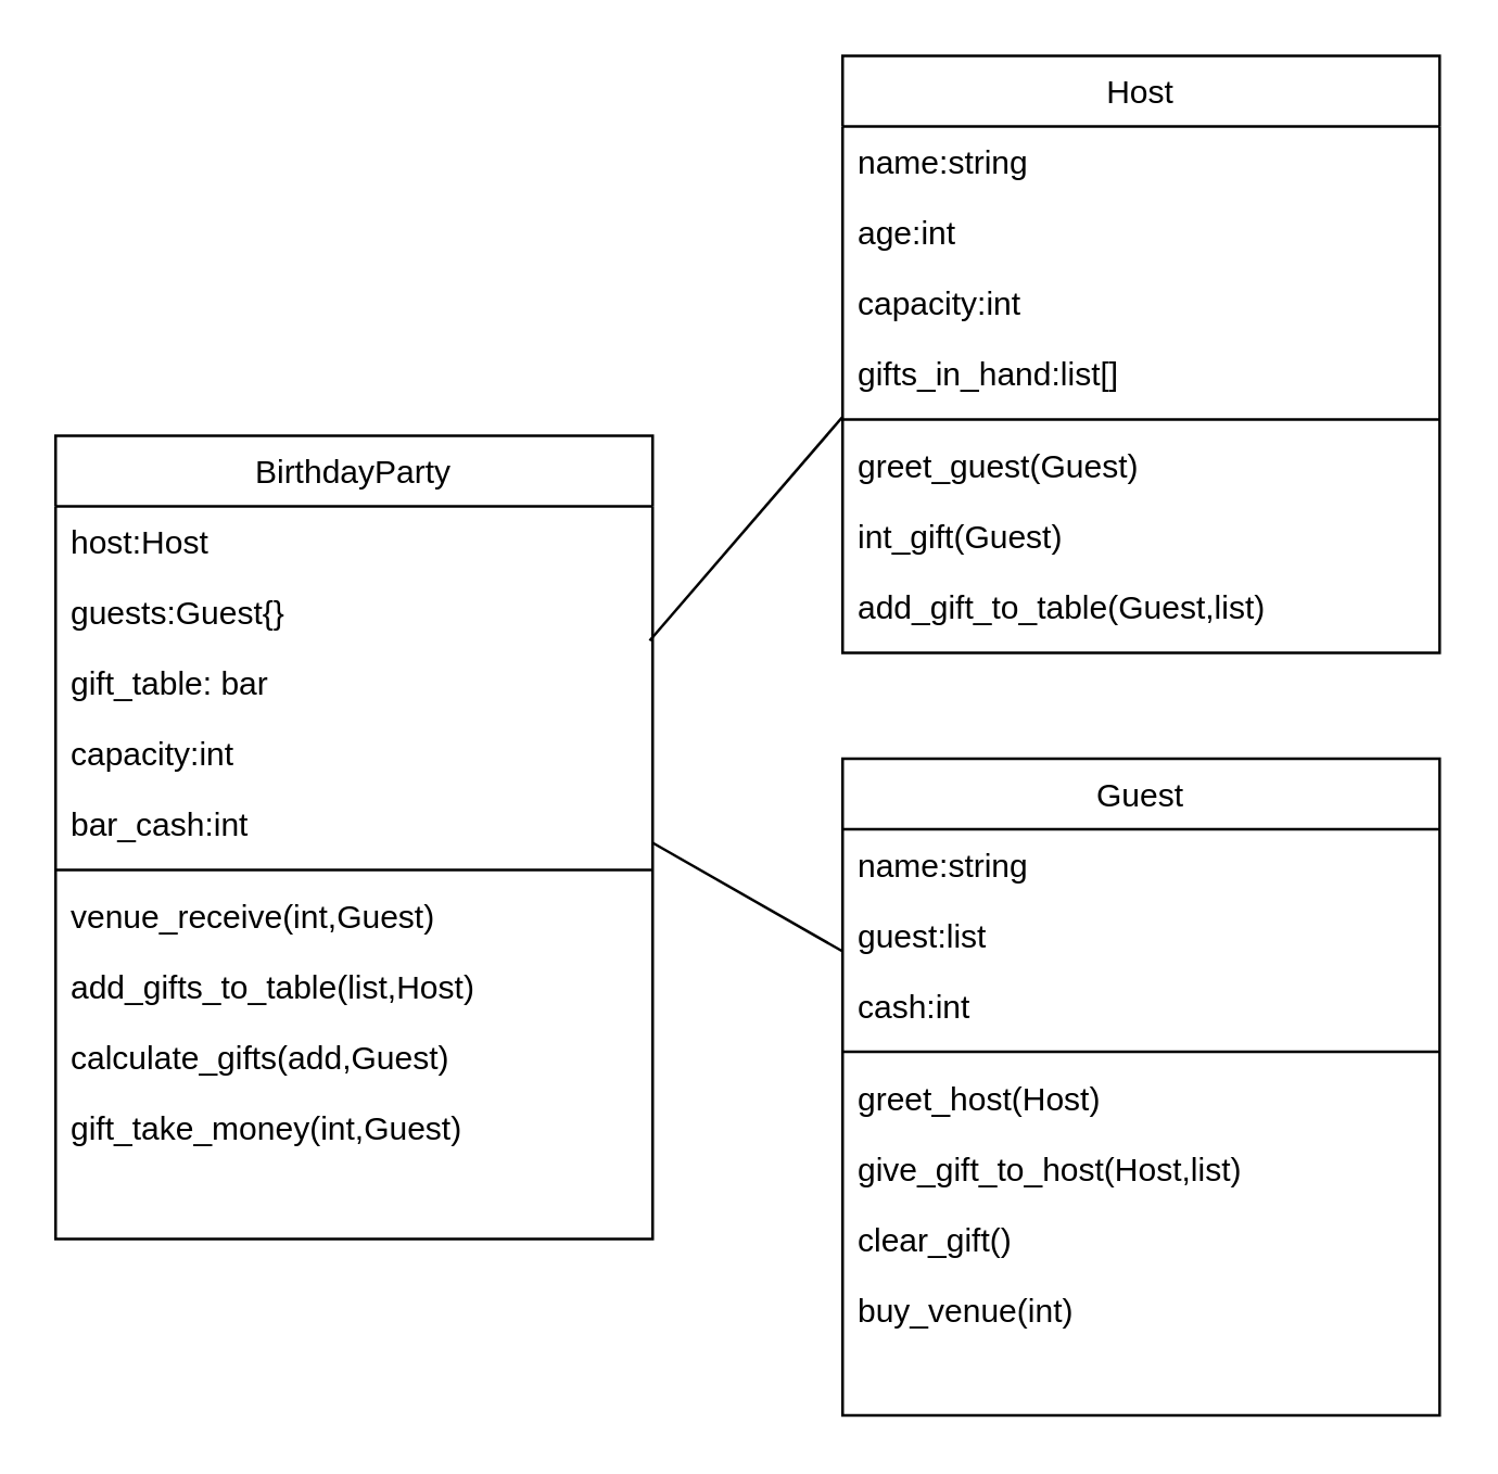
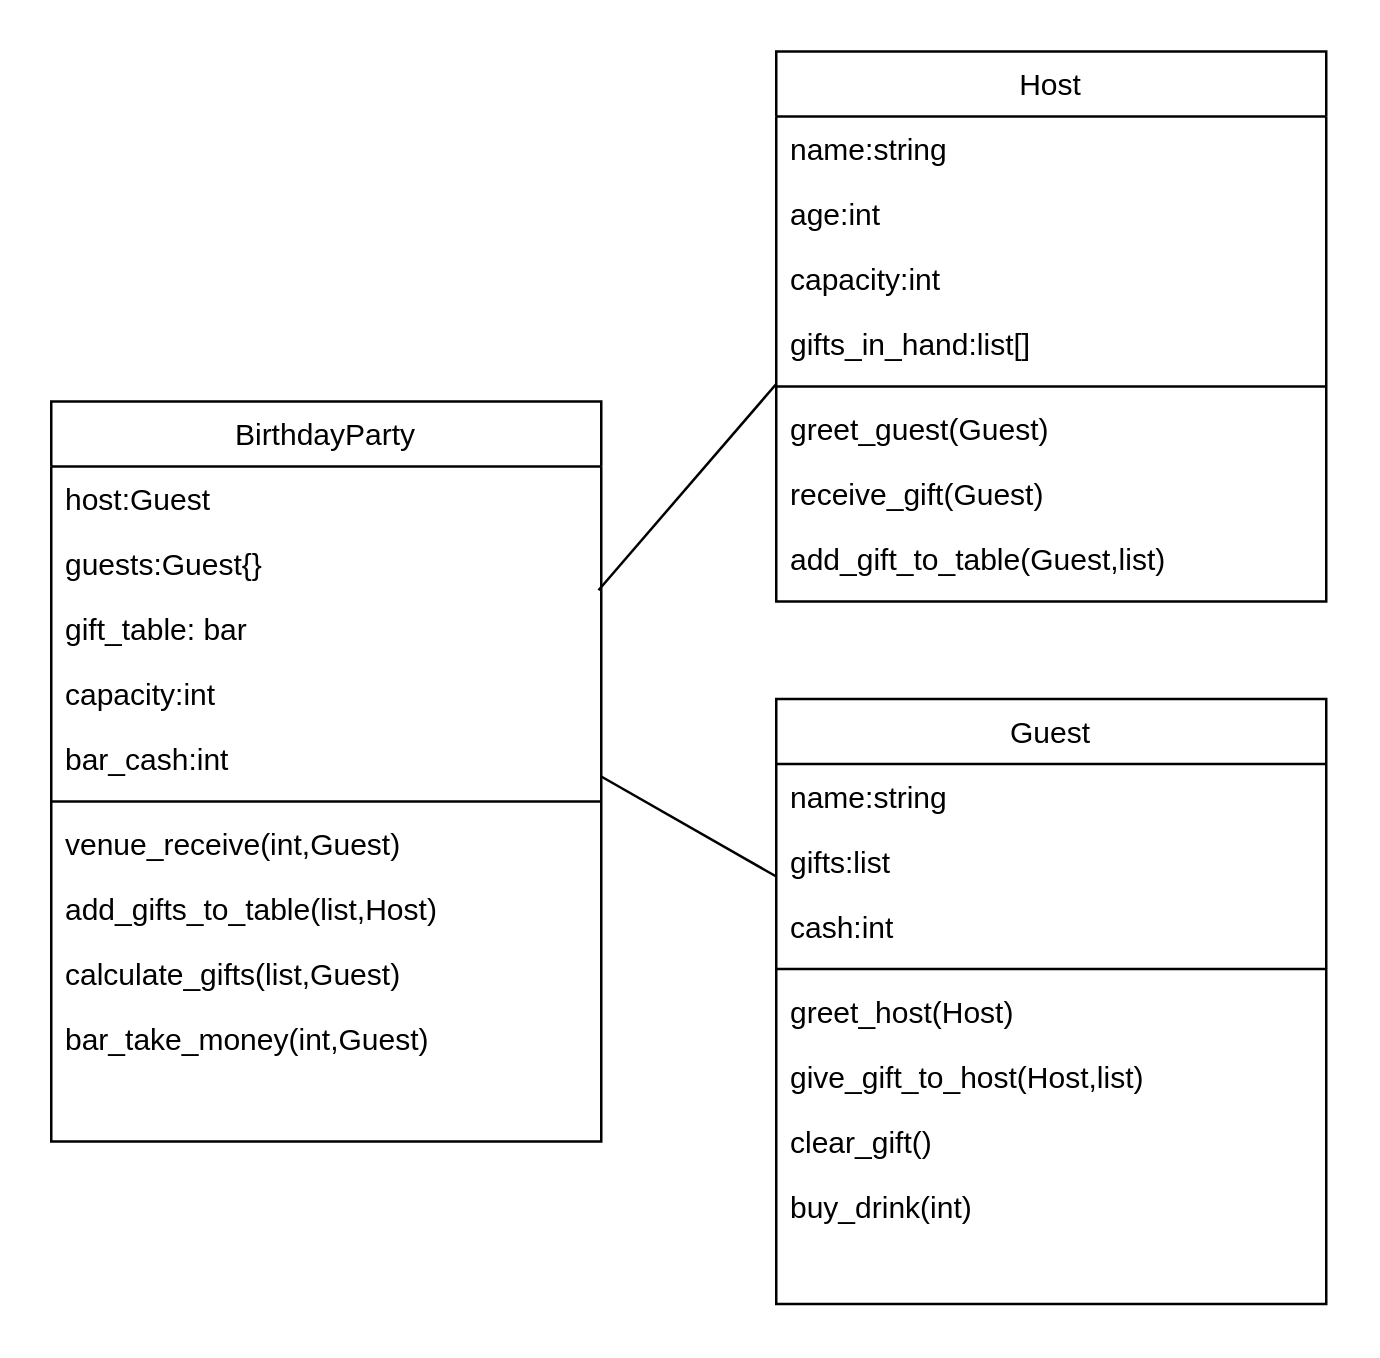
  <mxCell id="0" />
  <mxCell id="1" parent="0" />
  <mxCell id="2" value="BirthdayParty" style="swimlane;fontStyle=0;align=center;verticalAlign=top;childLayout=stackLayout;horizontal=1;startSize=26;horizontalStack=0;resizeParent=1;resizeLast=0;collapsible=1;marginBottom=0;rounded=0;shadow=0;strokeWidth=1;" parent="1" vertex="1"><mxGeometry x="20" y="160" width="220" height="296" as="geometry"><mxRectangle x="550" y="140" width="160" height="26" as="alternateBounds" /></mxGeometry></mxCell>
- <mxCell id="3" value="host:Host" style="text;align=left;verticalAlign=top;spacingLeft=4;spacingRight=4;overflow=hidden;rotatable=0;points=[[0,0.5],[1,0.5]];portConstraint=eastwest;" parent="2" vertex="1"><mxGeometry y="26" width="220" height="26" as="geometry" /></mxCell>
+ <mxCell id="3" value="host:Guest" style="text;align=left;verticalAlign=top;spacingLeft=4;spacingRight=4;overflow=hidden;rotatable=0;points=[[0,0.5],[1,0.5]];portConstraint=eastwest;" parent="2" vertex="1"><mxGeometry y="26" width="220" height="26" as="geometry" /></mxCell>
  <mxCell id="4" value="guests:Guest{}" style="text;align=left;verticalAlign=top;spacingLeft=4;spacingRight=4;overflow=hidden;rotatable=0;points=[[0,0.5],[1,0.5]];portConstraint=eastwest;rounded=0;shadow=0;html=0;" parent="2" vertex="1"><mxGeometry y="52" width="220" height="26" as="geometry" /></mxCell>
  <mxCell id="5" value="gift_table: bar" style="text;align=left;verticalAlign=top;spacingLeft=4;spacingRight=4;overflow=hidden;rotatable=0;points=[[0,0.5],[1,0.5]];portConstraint=eastwest;rounded=0;shadow=0;html=0;" parent="2" vertex="1"><mxGeometry y="78" width="220" height="26" as="geometry" /></mxCell>
  <mxCell id="6" value="capacity:int" style="text;align=left;verticalAlign=top;spacingLeft=4;spacingRight=4;overflow=hidden;rotatable=0;points=[[0,0.5],[1,0.5]];portConstraint=eastwest;rounded=0;shadow=0;html=0;" parent="2" vertex="1"><mxGeometry y="104" width="220" height="26" as="geometry" /></mxCell>
  <mxCell id="7" value="bar_cash:int" style="text;align=left;verticalAlign=top;spacingLeft=4;spacingRight=4;overflow=hidden;rotatable=0;points=[[0,0.5],[1,0.5]];portConstraint=eastwest;" vertex="1" parent="2"><mxGeometry y="130" width="220" height="26" as="geometry" /></mxCell>
  <mxCell id="8" value="" style="line;html=1;strokeWidth=1;align=left;verticalAlign=middle;spacingTop=-1;spacingLeft=3;spacingRight=3;rotatable=0;labelPosition=right;points=[];portConstraint=eastwest;" parent="2" vertex="1"><mxGeometry y="156" width="220" height="8" as="geometry" /></mxCell>
  <mxCell id="9" value="venue_receive(int,Guest)" style="text;align=left;verticalAlign=top;spacingLeft=4;spacingRight=4;overflow=hidden;rotatable=0;points=[[0,0.5],[1,0.5]];portConstraint=eastwest;" parent="2" vertex="1"><mxGeometry y="164" width="220" height="26" as="geometry" /></mxCell>
  <mxCell id="10" value="add_gifts_to_table(list,Host)" style="text;align=left;verticalAlign=top;spacingLeft=4;spacingRight=4;overflow=hidden;rotatable=0;points=[[0,0.5],[1,0.5]];portConstraint=eastwest;" vertex="1" parent="2"><mxGeometry y="190" width="220" height="26" as="geometry" /></mxCell>
- <mxCell id="11" value="calculate_gifts(add,Guest)" style="text;align=left;verticalAlign=top;spacingLeft=4;spacingRight=4;overflow=hidden;rotatable=0;points=[[0,0.5],[1,0.5]];portConstraint=eastwest;" vertex="1" parent="2"><mxGeometry y="216" width="220" height="26" as="geometry" /></mxCell>
- <mxCell id="12" value="gift_take_money(int,Guest)" style="text;align=left;verticalAlign=top;spacingLeft=4;spacingRight=4;overflow=hidden;rotatable=0;points=[[0,0.5],[1,0.5]];portConstraint=eastwest;" vertex="1" parent="2"><mxGeometry y="242" width="220" height="54" as="geometry" /></mxCell>
+ <mxCell id="11" value="calculate_gifts(list,Guest)" style="text;align=left;verticalAlign=top;spacingLeft=4;spacingRight=4;overflow=hidden;rotatable=0;points=[[0,0.5],[1,0.5]];portConstraint=eastwest;" vertex="1" parent="2"><mxGeometry y="216" width="220" height="26" as="geometry" /></mxCell>
+ <mxCell id="12" value="bar_take_money(int,Guest)" style="text;align=left;verticalAlign=top;spacingLeft=4;spacingRight=4;overflow=hidden;rotatable=0;points=[[0,0.5],[1,0.5]];portConstraint=eastwest;" vertex="1" parent="2"><mxGeometry y="242" width="220" height="54" as="geometry" /></mxCell>
  <mxCell id="13" value="Host" style="swimlane;fontStyle=0;align=center;verticalAlign=top;childLayout=stackLayout;horizontal=1;startSize=26;horizontalStack=0;resizeParent=1;resizeLast=0;collapsible=1;marginBottom=0;rounded=0;shadow=0;strokeWidth=1;" vertex="1" parent="1"><mxGeometry x="310" y="20" width="220" height="220" as="geometry"><mxRectangle x="550" y="140" width="160" height="26" as="alternateBounds" /></mxGeometry></mxCell>
  <mxCell id="14" value="name:string" style="text;align=left;verticalAlign=top;spacingLeft=4;spacingRight=4;overflow=hidden;rotatable=0;points=[[0,0.5],[1,0.5]];portConstraint=eastwest;" vertex="1" parent="13"><mxGeometry y="26" width="220" height="26" as="geometry" /></mxCell>
  <mxCell id="15" value="age:int" style="text;align=left;verticalAlign=top;spacingLeft=4;spacingRight=4;overflow=hidden;rotatable=0;points=[[0,0.5],[1,0.5]];portConstraint=eastwest;rounded=0;shadow=0;html=0;" vertex="1" parent="13"><mxGeometry y="52" width="220" height="26" as="geometry" /></mxCell>
  <mxCell id="16" value="capacity:int" style="text;align=left;verticalAlign=top;spacingLeft=4;spacingRight=4;overflow=hidden;rotatable=0;points=[[0,0.5],[1,0.5]];portConstraint=eastwest;rounded=0;shadow=0;html=0;" vertex="1" parent="13"><mxGeometry y="78" width="220" height="26" as="geometry" /></mxCell>
  <mxCell id="17" value="gifts_in_hand:list[]" style="text;align=left;verticalAlign=top;spacingLeft=4;spacingRight=4;overflow=hidden;rotatable=0;points=[[0,0.5],[1,0.5]];portConstraint=eastwest;rounded=0;shadow=0;html=0;" vertex="1" parent="13"><mxGeometry y="104" width="220" height="26" as="geometry" /></mxCell>
  <mxCell id="18" value="" style="line;html=1;strokeWidth=1;align=left;verticalAlign=middle;spacingTop=-1;spacingLeft=3;spacingRight=3;rotatable=0;labelPosition=right;points=[];portConstraint=eastwest;" vertex="1" parent="13"><mxGeometry y="130" width="220" height="8" as="geometry" /></mxCell>
  <mxCell id="19" value="greet_guest(Guest)" style="text;align=left;verticalAlign=top;spacingLeft=4;spacingRight=4;overflow=hidden;rotatable=0;points=[[0,0.5],[1,0.5]];portConstraint=eastwest;" vertex="1" parent="13"><mxGeometry y="138" width="220" height="26" as="geometry" /></mxCell>
- <mxCell id="20" value="int_gift(Guest)" style="text;align=left;verticalAlign=top;spacingLeft=4;spacingRight=4;overflow=hidden;rotatable=0;points=[[0,0.5],[1,0.5]];portConstraint=eastwest;" vertex="1" parent="13"><mxGeometry y="164" width="220" height="26" as="geometry" /></mxCell>
+ <mxCell id="20" value="receive_gift(Guest)" style="text;align=left;verticalAlign=top;spacingLeft=4;spacingRight=4;overflow=hidden;rotatable=0;points=[[0,0.5],[1,0.5]];portConstraint=eastwest;" vertex="1" parent="13"><mxGeometry y="164" width="220" height="26" as="geometry" /></mxCell>
  <mxCell id="21" value="add_gift_to_table(Guest,list)" style="text;align=left;verticalAlign=top;spacingLeft=4;spacingRight=4;overflow=hidden;rotatable=0;points=[[0,0.5],[1,0.5]];portConstraint=eastwest;" parent="13" vertex="1"><mxGeometry y="190" width="220" height="26" as="geometry" /></mxCell>
  <mxCell id="22" value="Guest" style="swimlane;fontStyle=0;align=center;verticalAlign=top;childLayout=stackLayout;horizontal=1;startSize=26;horizontalStack=0;resizeParent=1;resizeLast=0;collapsible=1;marginBottom=0;rounded=0;shadow=0;strokeWidth=1;" vertex="1" parent="1"><mxGeometry x="310" y="279" width="220" height="242" as="geometry"><mxRectangle x="550" y="140" width="160" height="26" as="alternateBounds" /></mxGeometry></mxCell>
  <mxCell id="23" value="name:string" style="text;align=left;verticalAlign=top;spacingLeft=4;spacingRight=4;overflow=hidden;rotatable=0;points=[[0,0.5],[1,0.5]];portConstraint=eastwest;" vertex="1" parent="22"><mxGeometry y="26" width="220" height="26" as="geometry" /></mxCell>
- <mxCell id="24" value="guest:list" style="text;align=left;verticalAlign=top;spacingLeft=4;spacingRight=4;overflow=hidden;rotatable=0;points=[[0,0.5],[1,0.5]];portConstraint=eastwest;rounded=0;shadow=0;html=0;" vertex="1" parent="22"><mxGeometry y="52" width="220" height="26" as="geometry" /></mxCell>
+ <mxCell id="24" value="gifts:list" style="text;align=left;verticalAlign=top;spacingLeft=4;spacingRight=4;overflow=hidden;rotatable=0;points=[[0,0.5],[1,0.5]];portConstraint=eastwest;rounded=0;shadow=0;html=0;" vertex="1" parent="22"><mxGeometry y="52" width="220" height="26" as="geometry" /></mxCell>
  <mxCell id="25" value="cash:int" style="text;align=left;verticalAlign=top;spacingLeft=4;spacingRight=4;overflow=hidden;rotatable=0;points=[[0,0.5],[1,0.5]];portConstraint=eastwest;rounded=0;shadow=0;html=0;" vertex="1" parent="22"><mxGeometry y="78" width="220" height="26" as="geometry" /></mxCell>
  <mxCell id="26" value="" style="line;html=1;strokeWidth=1;align=left;verticalAlign=middle;spacingTop=-1;spacingLeft=3;spacingRight=3;rotatable=0;labelPosition=right;points=[];portConstraint=eastwest;" vertex="1" parent="22"><mxGeometry y="104" width="220" height="8" as="geometry" /></mxCell>
  <mxCell id="27" value="greet_host(Host)" style="text;align=left;verticalAlign=top;spacingLeft=4;spacingRight=4;overflow=hidden;rotatable=0;points=[[0,0.5],[1,0.5]];portConstraint=eastwest;" vertex="1" parent="22"><mxGeometry y="112" width="220" height="26" as="geometry" /></mxCell>
  <mxCell id="28" value="give_gift_to_host(Host,list)" style="text;align=left;verticalAlign=top;spacingLeft=4;spacingRight=4;overflow=hidden;rotatable=0;points=[[0,0.5],[1,0.5]];portConstraint=eastwest;" vertex="1" parent="22"><mxGeometry y="138" width="220" height="26" as="geometry" /></mxCell>
  <mxCell id="29" value="clear_gift()" style="text;align=left;verticalAlign=top;spacingLeft=4;spacingRight=4;overflow=hidden;rotatable=0;points=[[0,0.5],[1,0.5]];portConstraint=eastwest;" vertex="1" parent="22"><mxGeometry y="164" width="220" height="26" as="geometry" /></mxCell>
- <mxCell id="30" value="buy_venue(int)" style="text;align=left;verticalAlign=top;spacingLeft=4;spacingRight=4;overflow=hidden;rotatable=0;points=[[0,0.5],[1,0.5]];portConstraint=eastwest;" vertex="1" parent="22"><mxGeometry y="190" width="220" height="26" as="geometry" /></mxCell>
+ <mxCell id="30" value="buy_drink(int)" style="text;align=left;verticalAlign=top;spacingLeft=4;spacingRight=4;overflow=hidden;rotatable=0;points=[[0,0.5],[1,0.5]];portConstraint=eastwest;" vertex="1" parent="22"><mxGeometry y="190" width="220" height="26" as="geometry" /></mxCell>
  <mxCell id="31" value="" style="endArrow=none;html=1;rounded=0;" edge="1" parent="1"><mxGeometry width="50" height="50" relative="1" as="geometry"><mxPoint x="240" y="310" as="sourcePoint" /><mxPoint x="310" y="350" as="targetPoint" /></mxGeometry></mxCell>
  <mxCell id="32" value="" style="endArrow=none;html=1;rounded=0;exitX=0.995;exitY=-0.096;exitDx=0;exitDy=0;exitPerimeter=0;" edge="1" parent="1" source="5"><mxGeometry width="50" height="50" relative="1" as="geometry"><mxPoint x="229" y="153" as="sourcePoint" /><mxPoint x="310" y="153" as="targetPoint" /></mxGeometry></mxCell>
